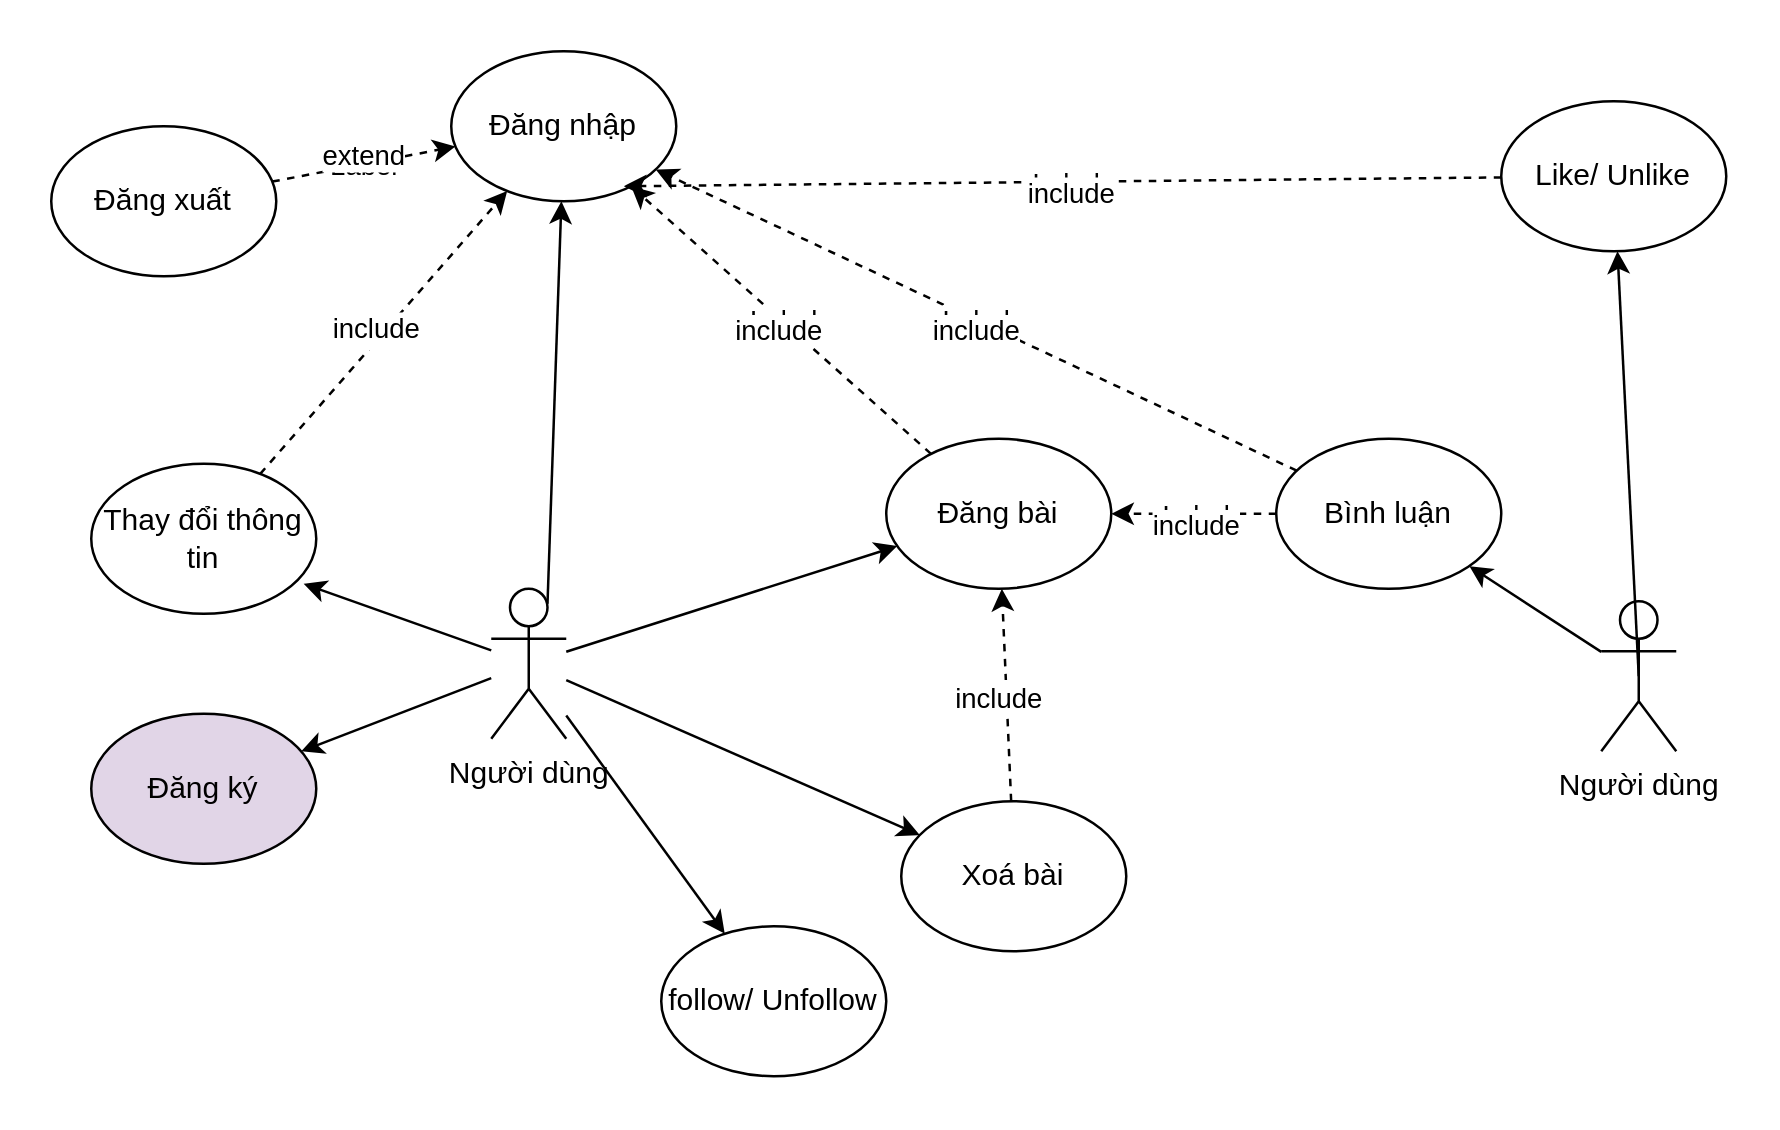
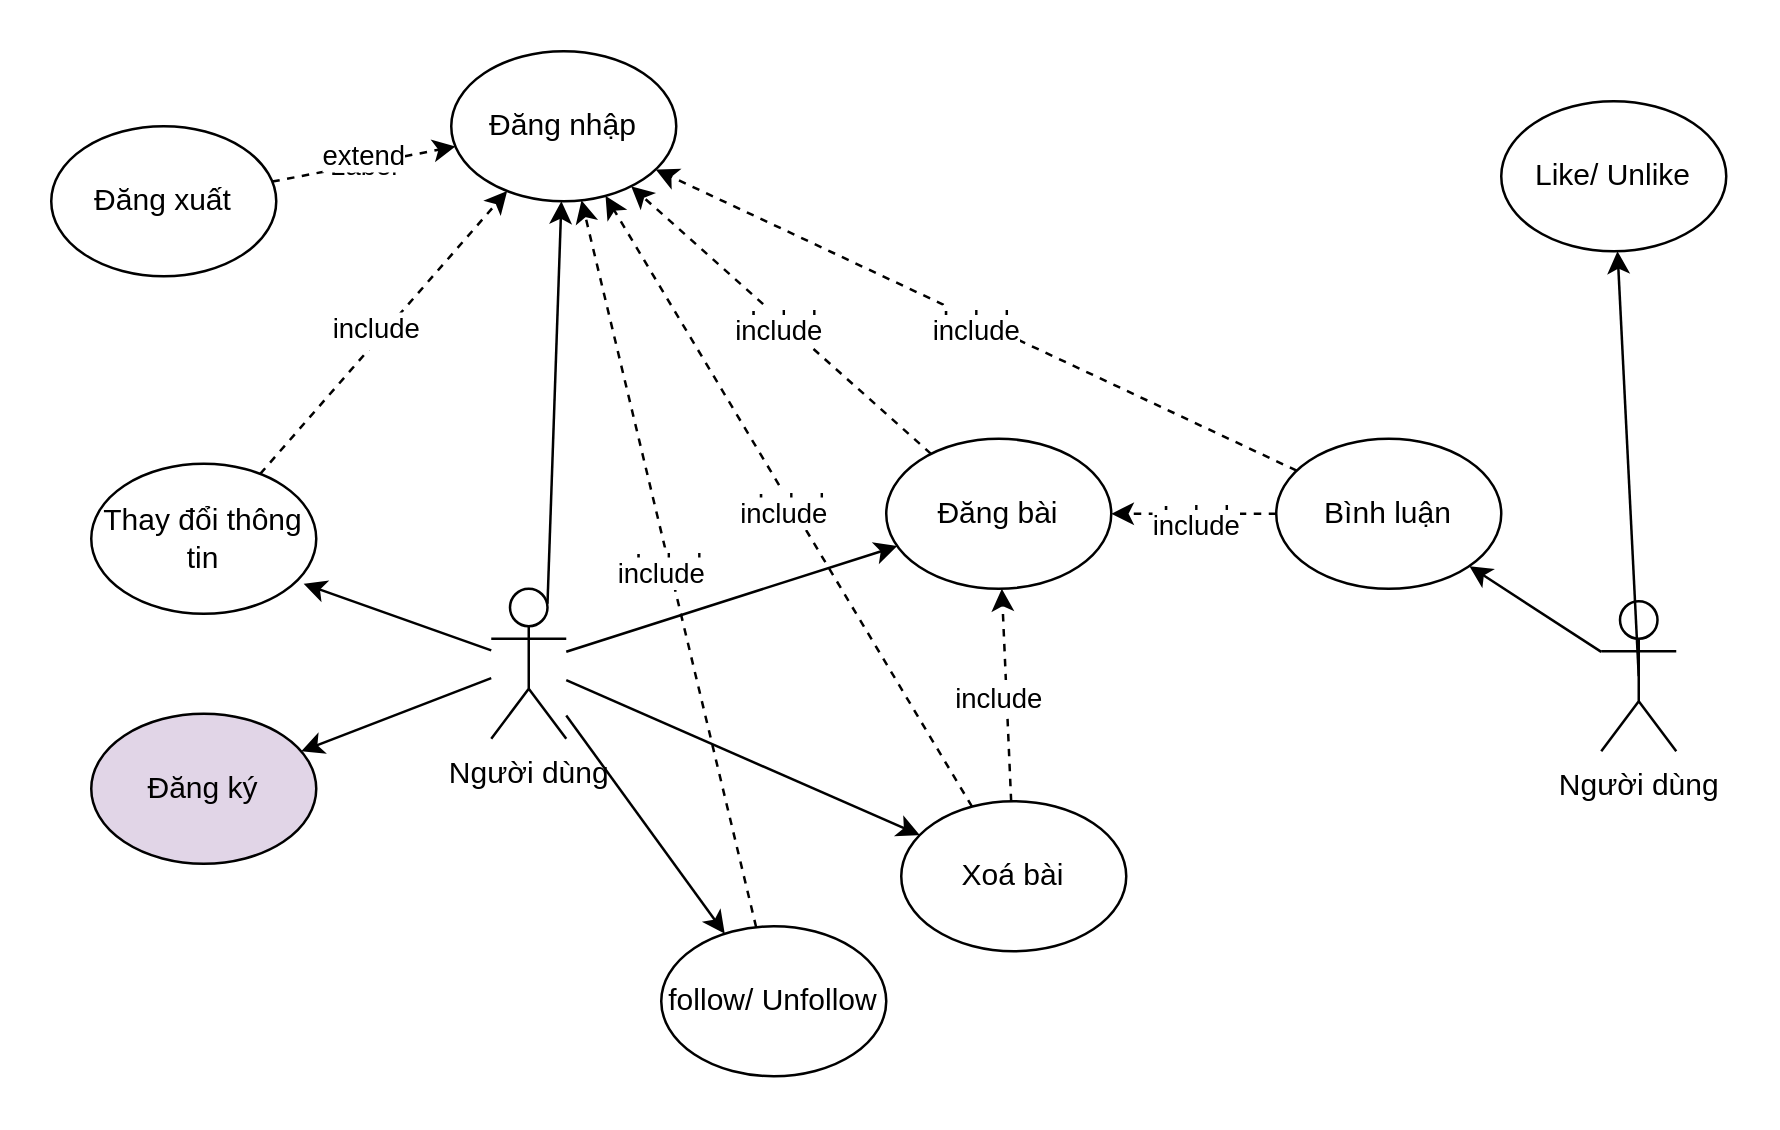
  <mxCell id="0" />
  <mxCell id="1" parent="0" />
  <mxCell id="2" value="Người dùng" style="shape=umlActor;verticalLabelPosition=bottom;verticalAlign=top;html=1;outlineConnect=0;" vertex="1" parent="1"><mxGeometry x="196" y="235" width="30" height="60" as="geometry" /></mxCell>
  <mxCell id="3" value="Đăng ký" style="ellipse;whiteSpace=wrap;html=1;fillColor=#e1d5e7;" vertex="1" parent="1"><mxGeometry x="36" y="285" width="90" height="60" as="geometry" /></mxCell>
  <mxCell id="4" value="Đăng nhập" style="ellipse;whiteSpace=wrap;html=1;" vertex="1" parent="1"><mxGeometry x="180" y="20" width="90" height="60" as="geometry" /></mxCell>
  <mxCell id="5" value="Thay đổi thông tin" style="ellipse;whiteSpace=wrap;html=1;" vertex="1" parent="1"><mxGeometry x="36" y="185" width="90" height="60" as="geometry" /></mxCell>
  <mxCell id="6" value="Đăng bài" style="ellipse;whiteSpace=wrap;html=1;" vertex="1" parent="1"><mxGeometry x="354" y="175" width="90" height="60" as="geometry" /></mxCell>
  <mxCell id="7" value="Người dùng" style="shape=umlActor;verticalLabelPosition=bottom;verticalAlign=top;html=1;outlineConnect=0;" vertex="1" parent="1"><mxGeometry x="640" y="240" width="30" height="60" as="geometry" /></mxCell>
  <mxCell id="8" value="Like/ Unlike" style="ellipse;whiteSpace=wrap;html=1;" vertex="1" parent="1"><mxGeometry x="600" y="40" width="90" height="60" as="geometry" /></mxCell>
  <mxCell id="9" value="follow/ Unfollow" style="ellipse;whiteSpace=wrap;html=1;" vertex="1" parent="1"><mxGeometry x="264" y="370" width="90" height="60" as="geometry" /></mxCell>
  <mxCell id="10" value="Đăng xuất" style="ellipse;whiteSpace=wrap;html=1;" vertex="1" parent="1"><mxGeometry x="20" y="50" width="90" height="60" as="geometry" /></mxCell>
  <mxCell id="11" value="" style="endArrow=classic;html=1;rounded=0;exitX=0.75;exitY=0.1;exitDx=0;exitDy=0;exitPerimeter=0;" edge="1" parent="1" source="2" target="4"><mxGeometry width="50" height="50" relative="1" as="geometry"><mxPoint x="256" y="190" as="sourcePoint" /><mxPoint x="306" y="140" as="targetPoint" /></mxGeometry></mxCell>
  <mxCell id="12" value="" style="endArrow=classic;html=1;rounded=0;entryX=0.944;entryY=0.8;entryDx=0;entryDy=0;entryPerimeter=0;" edge="1" parent="1" source="2" target="5"><mxGeometry width="50" height="50" relative="1" as="geometry"><mxPoint x="276" y="345" as="sourcePoint" /><mxPoint x="326" y="295" as="targetPoint" /></mxGeometry></mxCell>
  <mxCell id="13" value="" style="endArrow=classic;html=1;rounded=0;" edge="1" parent="1" source="2" target="3"><mxGeometry width="50" height="50" relative="1" as="geometry"><mxPoint x="276" y="345" as="sourcePoint" /><mxPoint x="326" y="295" as="targetPoint" /></mxGeometry></mxCell>
  <mxCell id="14" value="" style="endArrow=classic;html=1;rounded=0;" edge="1" parent="1" source="2" target="6"><mxGeometry width="50" height="50" relative="1" as="geometry"><mxPoint x="276" y="345" as="sourcePoint" /><mxPoint x="326" y="295" as="targetPoint" /></mxGeometry></mxCell>
  <mxCell id="15" value="" style="endArrow=classic;html=1;rounded=0;exitX=0.5;exitY=0.5;exitDx=0;exitDy=0;exitPerimeter=0;" edge="1" parent="1" source="7" target="8"><mxGeometry width="50" height="50" relative="1" as="geometry"><mxPoint x="330" y="350" as="sourcePoint" /><mxPoint x="380" y="300" as="targetPoint" /></mxGeometry></mxCell>
  <mxCell id="16" value="Bình luận" style="ellipse;whiteSpace=wrap;html=1;" vertex="1" parent="1"><mxGeometry x="510" y="175" width="90" height="60" as="geometry" /></mxCell>
  <mxCell id="17" value="" style="endArrow=classic;html=1;rounded=0;" edge="1" parent="1" source="7" target="16"><mxGeometry width="50" height="50" relative="1" as="geometry"><mxPoint x="330" y="350" as="sourcePoint" /><mxPoint x="380" y="300" as="targetPoint" /></mxGeometry></mxCell>
  <mxCell id="18" value="" style="endArrow=classic;html=1;rounded=0;dashed=1;" edge="1" parent="1" source="16" target="6"><mxGeometry relative="1" as="geometry"><mxPoint x="300" y="330" as="sourcePoint" /><mxPoint x="400" y="330" as="targetPoint" /></mxGeometry></mxCell>
  <mxCell id="19" value="Label" style="edgeLabel;resizable=0;html=1;;align=center;verticalAlign=middle;" connectable="0" vertex="1" parent="18"><mxGeometry relative="1" as="geometry" /></mxCell>
  <mxCell id="20" value="include" style="edgeLabel;html=1;align=center;verticalAlign=middle;resizable=0;points=[];" vertex="1" connectable="0" parent="18"><mxGeometry x="-0.015" y="4" relative="1" as="geometry"><mxPoint as="offset" /></mxGeometry></mxCell>
  <mxCell id="21" value="" style="endArrow=classic;html=1;rounded=0;dashed=1;" edge="1" parent="1" source="6" target="4"><mxGeometry relative="1" as="geometry"><mxPoint x="480" y="220" as="sourcePoint" /><mxPoint x="350" y="220" as="targetPoint" /></mxGeometry></mxCell>
  <mxCell id="22" value="Label" style="edgeLabel;resizable=0;html=1;;align=center;verticalAlign=middle;" connectable="0" vertex="1" parent="21"><mxGeometry relative="1" as="geometry" /></mxCell>
  <mxCell id="23" value="include" style="edgeLabel;html=1;align=center;verticalAlign=middle;resizable=0;points=[];" vertex="1" connectable="0" parent="21"><mxGeometry x="-0.015" y="4" relative="1" as="geometry"><mxPoint as="offset" /></mxGeometry></mxCell>
- <mxCell id="24" value="" style="endArrow=classic;html=1;rounded=0;dashed=1;entryX=0.767;entryY=0.9;entryDx=0;entryDy=0;entryPerimeter=0;" edge="1" parent="1" source="8" target="4"><mxGeometry relative="1" as="geometry"><mxPoint x="490" y="230" as="sourcePoint" /><mxPoint x="360" y="230" as="targetPoint" /></mxGeometry></mxCell>
- <mxCell id="25" value="Label" style="edgeLabel;resizable=0;html=1;;align=center;verticalAlign=middle;" connectable="0" vertex="1" parent="24"><mxGeometry relative="1" as="geometry" /></mxCell>
- <mxCell id="26" value="include" style="edgeLabel;html=1;align=center;verticalAlign=middle;resizable=0;points=[];" vertex="1" connectable="0" parent="24"><mxGeometry x="-0.015" y="4" relative="1" as="geometry"><mxPoint as="offset" /></mxGeometry></mxCell>
  <mxCell id="27" value="" style="endArrow=classic;html=1;rounded=0;dashed=1;" edge="1" parent="1" source="16" target="4"><mxGeometry relative="1" as="geometry"><mxPoint x="500" y="240" as="sourcePoint" /><mxPoint x="370" y="240" as="targetPoint" /></mxGeometry></mxCell>
  <mxCell id="28" value="Label" style="edgeLabel;resizable=0;html=1;;align=center;verticalAlign=middle;" connectable="0" vertex="1" parent="27"><mxGeometry relative="1" as="geometry" /></mxCell>
  <mxCell id="29" value="include" style="edgeLabel;html=1;align=center;verticalAlign=middle;resizable=0;points=[];" vertex="1" connectable="0" parent="27"><mxGeometry x="-0.015" y="4" relative="1" as="geometry"><mxPoint as="offset" /></mxGeometry></mxCell>
  <mxCell id="30" value="" style="endArrow=classic;html=1;rounded=0;dashed=1;" edge="1" parent="1" source="5" target="4"><mxGeometry relative="1" as="geometry"><mxPoint x="510" y="250" as="sourcePoint" /><mxPoint x="380" y="250" as="targetPoint" /></mxGeometry></mxCell>
  <mxCell id="31" value="Label" style="edgeLabel;resizable=0;html=1;;align=center;verticalAlign=middle;" connectable="0" vertex="1" parent="30"><mxGeometry relative="1" as="geometry" /></mxCell>
  <mxCell id="32" value="include" style="edgeLabel;html=1;align=center;verticalAlign=middle;resizable=0;points=[];" vertex="1" connectable="0" parent="30"><mxGeometry x="-0.015" y="4" relative="1" as="geometry"><mxPoint as="offset" /></mxGeometry></mxCell>
  <mxCell id="33" value="" style="endArrow=classic;html=1;rounded=0;dashed=1;" edge="1" parent="1" source="10" target="4"><mxGeometry relative="1" as="geometry"><mxPoint x="520" y="260" as="sourcePoint" /><mxPoint x="390" y="260" as="targetPoint" /></mxGeometry></mxCell>
  <mxCell id="34" value="Label" style="edgeLabel;resizable=0;html=1;;align=center;verticalAlign=middle;" connectable="0" vertex="1" parent="33"><mxGeometry relative="1" as="geometry" /></mxCell>
  <mxCell id="35" value="extend" style="edgeLabel;html=1;align=center;verticalAlign=middle;resizable=0;points=[];" vertex="1" connectable="0" parent="33"><mxGeometry x="-0.015" y="4" relative="1" as="geometry"><mxPoint as="offset" /></mxGeometry></mxCell>
  <mxCell id="36" value="" style="endArrow=classic;html=1;rounded=0;" edge="1" parent="1" source="2" target="9"><mxGeometry width="50" height="50" relative="1" as="geometry"><mxPoint x="330" y="350" as="sourcePoint" /><mxPoint x="380" y="300" as="targetPoint" /></mxGeometry></mxCell>
+ <mxCell id="37" value="" style="endArrow=classic;html=1;rounded=0;dashed=1;" edge="1" parent="1" source="9" target="4"><mxGeometry relative="1" as="geometry"><mxPoint x="610" y="80" as="sourcePoint" /><mxPoint x="259" y="84" as="targetPoint" /></mxGeometry></mxCell>
+ <mxCell id="38" value="Label" style="edgeLabel;resizable=0;html=1;;align=center;verticalAlign=middle;" connectable="0" vertex="1" parent="37"><mxGeometry relative="1" as="geometry" /></mxCell>
+ <mxCell id="39" value="include" style="edgeLabel;html=1;align=center;verticalAlign=middle;resizable=0;points=[];" vertex="1" connectable="0" parent="37"><mxGeometry x="-0.015" y="4" relative="1" as="geometry"><mxPoint as="offset" /></mxGeometry></mxCell>
  <mxCell id="40" value="Xoá bài" style="ellipse;whiteSpace=wrap;html=1;" vertex="1" parent="1"><mxGeometry x="360" y="320" width="90" height="60" as="geometry" /></mxCell>
  <mxCell id="41" value="" style="endArrow=classic;html=1;rounded=0;" edge="1" parent="1" source="2" target="40"><mxGeometry width="50" height="50" relative="1" as="geometry"><mxPoint x="236" y="296" as="sourcePoint" /><mxPoint x="299" y="383" as="targetPoint" /></mxGeometry></mxCell>
+ <mxCell id="42" value="" style="endArrow=classic;html=1;rounded=0;dashed=1;" edge="1" parent="1" source="40" target="4"><mxGeometry relative="1" as="geometry"><mxPoint x="312" y="380" as="sourcePoint" /><mxPoint x="242" y="90" as="targetPoint" /></mxGeometry></mxCell>
+ <mxCell id="43" value="Label" style="edgeLabel;resizable=0;html=1;;align=center;verticalAlign=middle;" connectable="0" vertex="1" parent="42"><mxGeometry relative="1" as="geometry" /></mxCell>
+ <mxCell id="44" value="include" style="edgeLabel;html=1;align=center;verticalAlign=middle;resizable=0;points=[];" vertex="1" connectable="0" parent="42"><mxGeometry x="-0.015" y="4" relative="1" as="geometry"><mxPoint as="offset" /></mxGeometry></mxCell>
  <mxCell id="45" value="" style="endArrow=classic;html=1;rounded=0;dashed=1;" edge="1" parent="1" source="40" target="6"><mxGeometry relative="1" as="geometry"><mxPoint x="322" y="390" as="sourcePoint" /><mxPoint x="252" y="100" as="targetPoint" /></mxGeometry></mxCell>
  <mxCell id="46" value="Label" style="edgeLabel;resizable=0;html=1;;align=center;verticalAlign=middle;" connectable="0" vertex="1" parent="45"><mxGeometry relative="1" as="geometry" /></mxCell>
  <mxCell id="47" value="include" style="edgeLabel;html=1;align=center;verticalAlign=middle;resizable=0;points=[];" vertex="1" connectable="0" parent="45"><mxGeometry x="-0.015" y="4" relative="1" as="geometry"><mxPoint as="offset" /></mxGeometry></mxCell>
